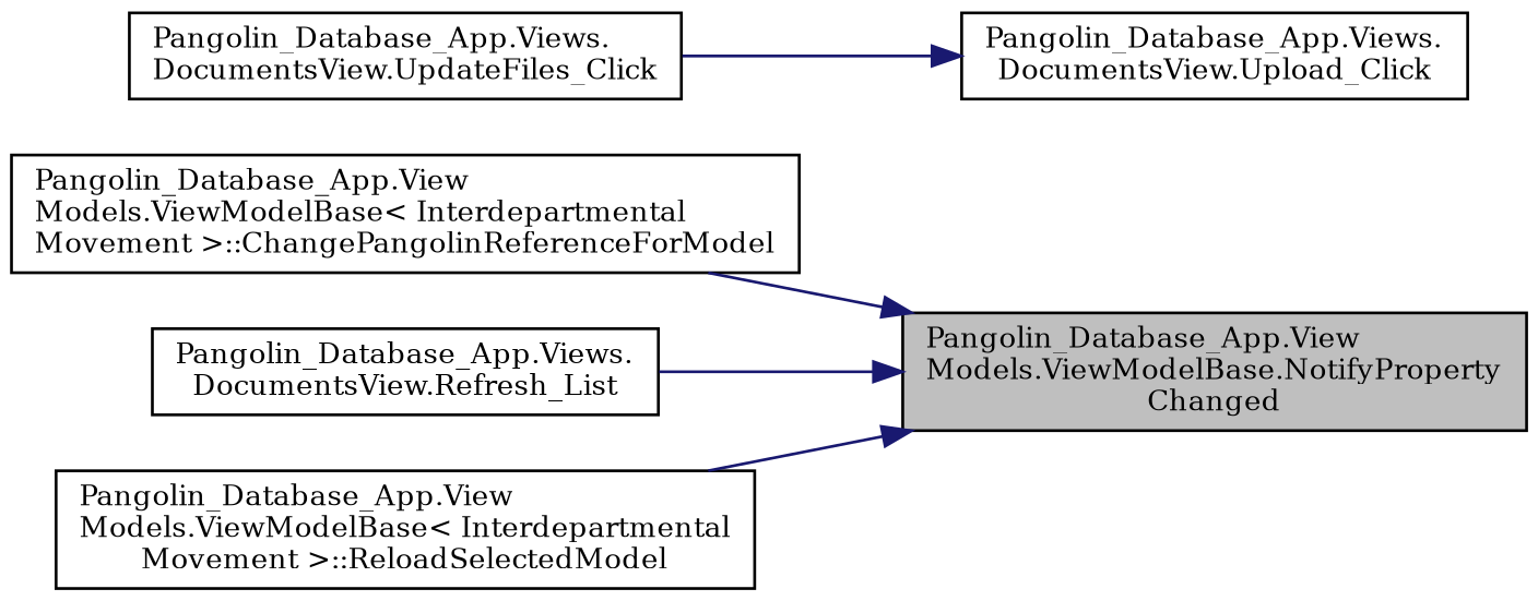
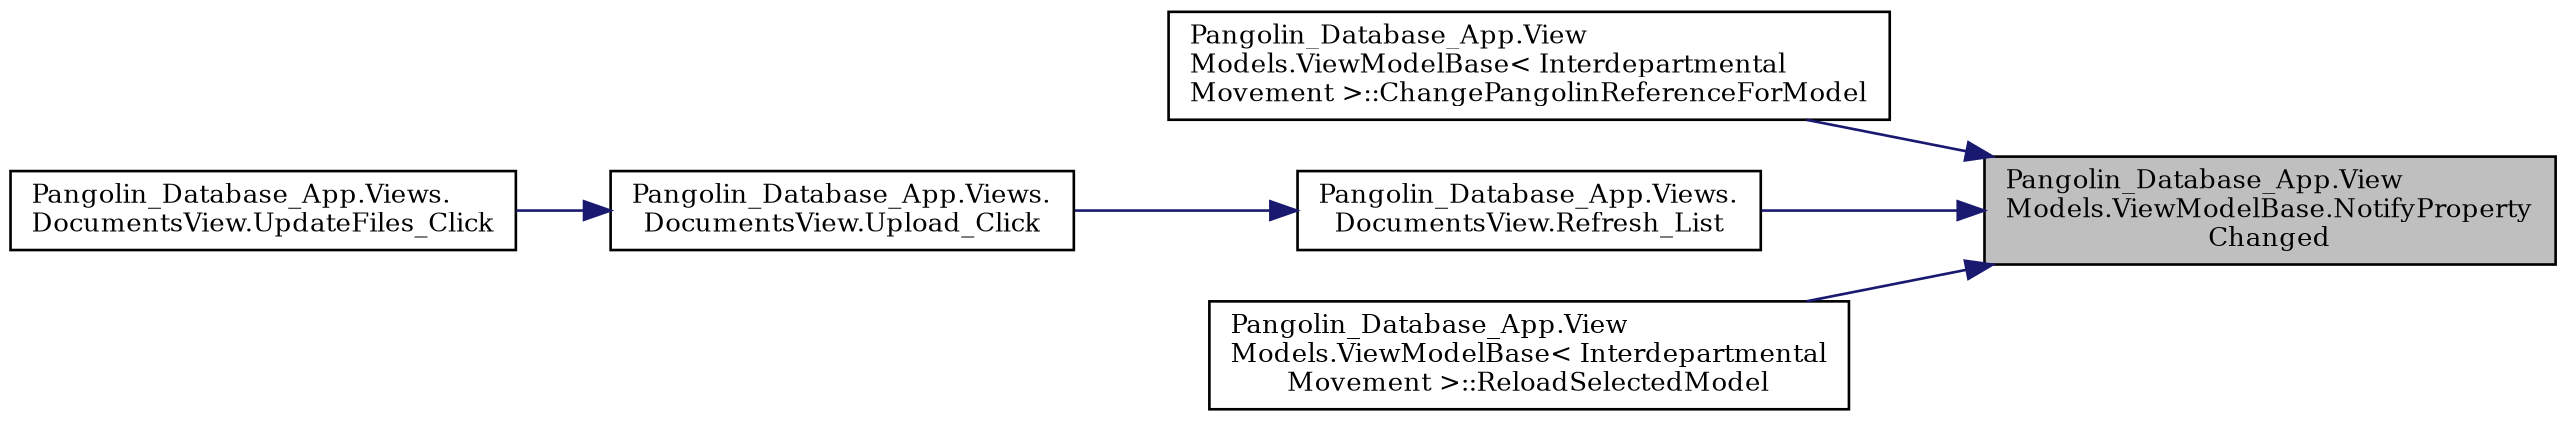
  digraph {
    fontname="DejaVu Serif"
    rankdir=RL
    node [color=black fillcolor=white fontname="DejaVu Serif" fontsize=10 shape=record style=filled]
    edge [color=midnightblue dir=back fontname="DejaVu Serif" fontsize=10 labelfontname=Helvetica labelfontsize=10 style=solid]
    n1 [fillcolor=grey75 fontcolor=black height=0.2 label="Pangolin_Database_App.View\lModels.ViewModelBase.NotifyProperty\lChanged" width=0.4]
    n2 [height=0.2 label="Pangolin_Database_App.View\lModels.ViewModelBase\< Interdepartmental\lMovement \>::ChangePangolinReferenceForModel" width=0.4]
    n3 [height=0.2 label="Pangolin_Database_App.Views.\lDocumentsView.Refresh_List" width=0.4]
    n4 [height=0.2 label="Pangolin_Database_App.View\lModels.ViewModelBase\< Interdepartmental\lMovement \>::ReloadSelectedModel" width=0.4]
    n5 [height=0.2 label="Pangolin_Database_App.Views.\lDocumentsView.Upload_Click" width=0.4]
    n6 [height=0.2 label="Pangolin_Database_App.Views.\lDocumentsView.UpdateFiles_Click" width=0.4]
    n1 -> n2
    n1 -> n3
    n1 -> n4
+   n3 -> n5
    n5 -> n6
  }
